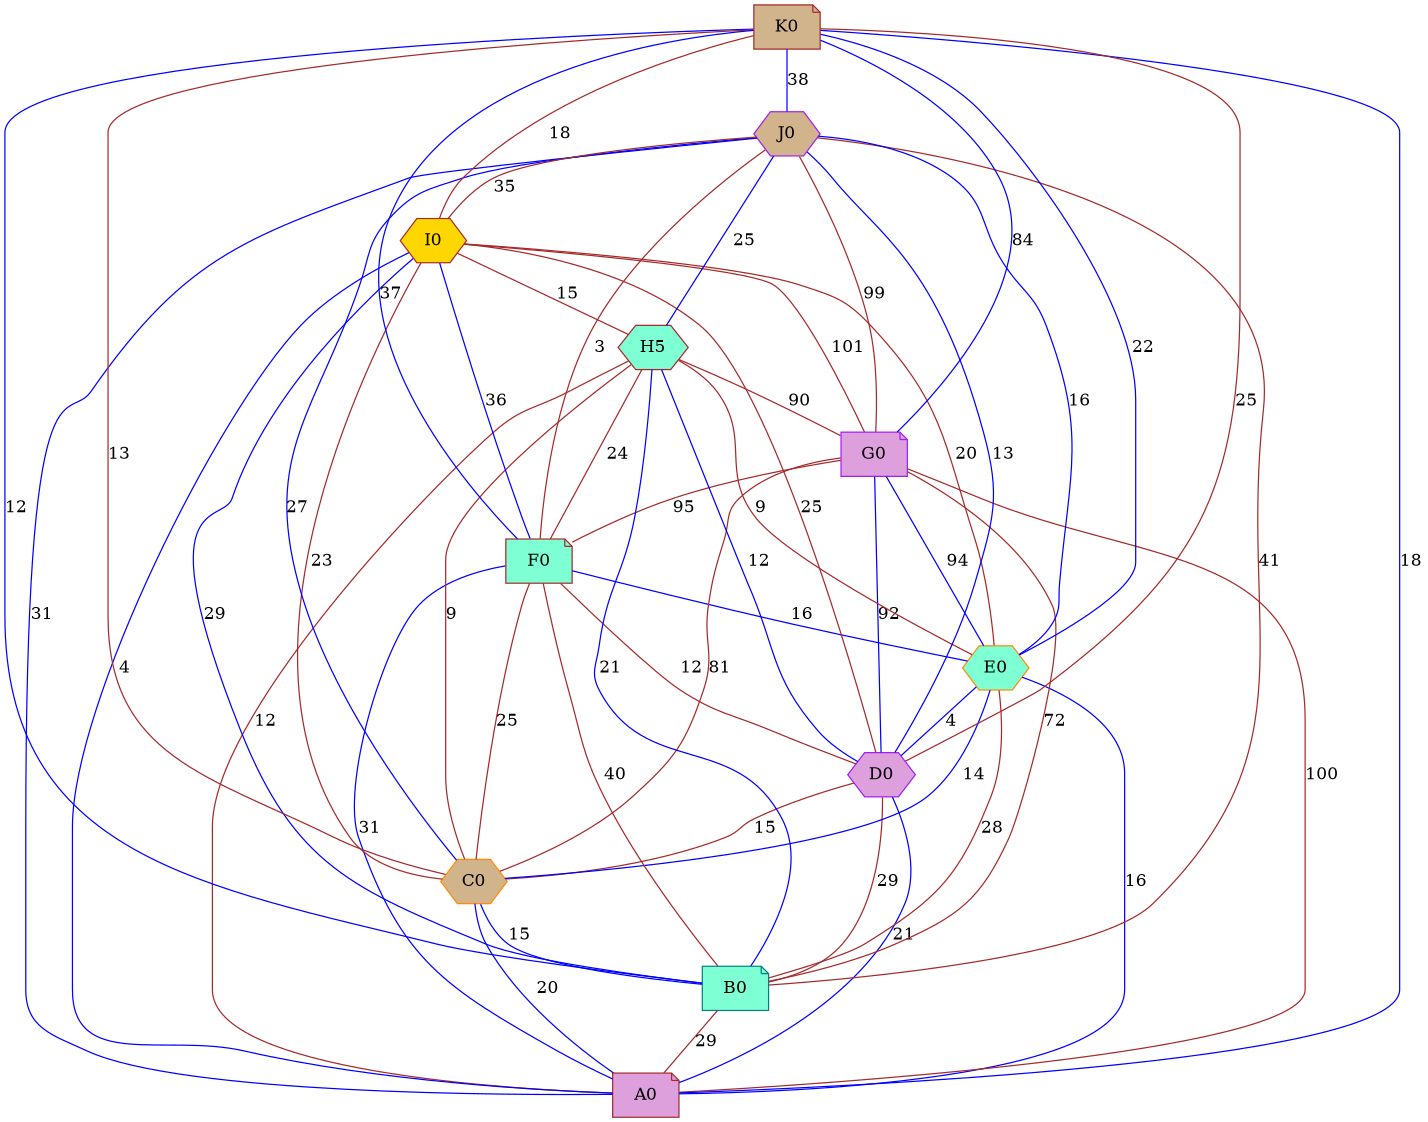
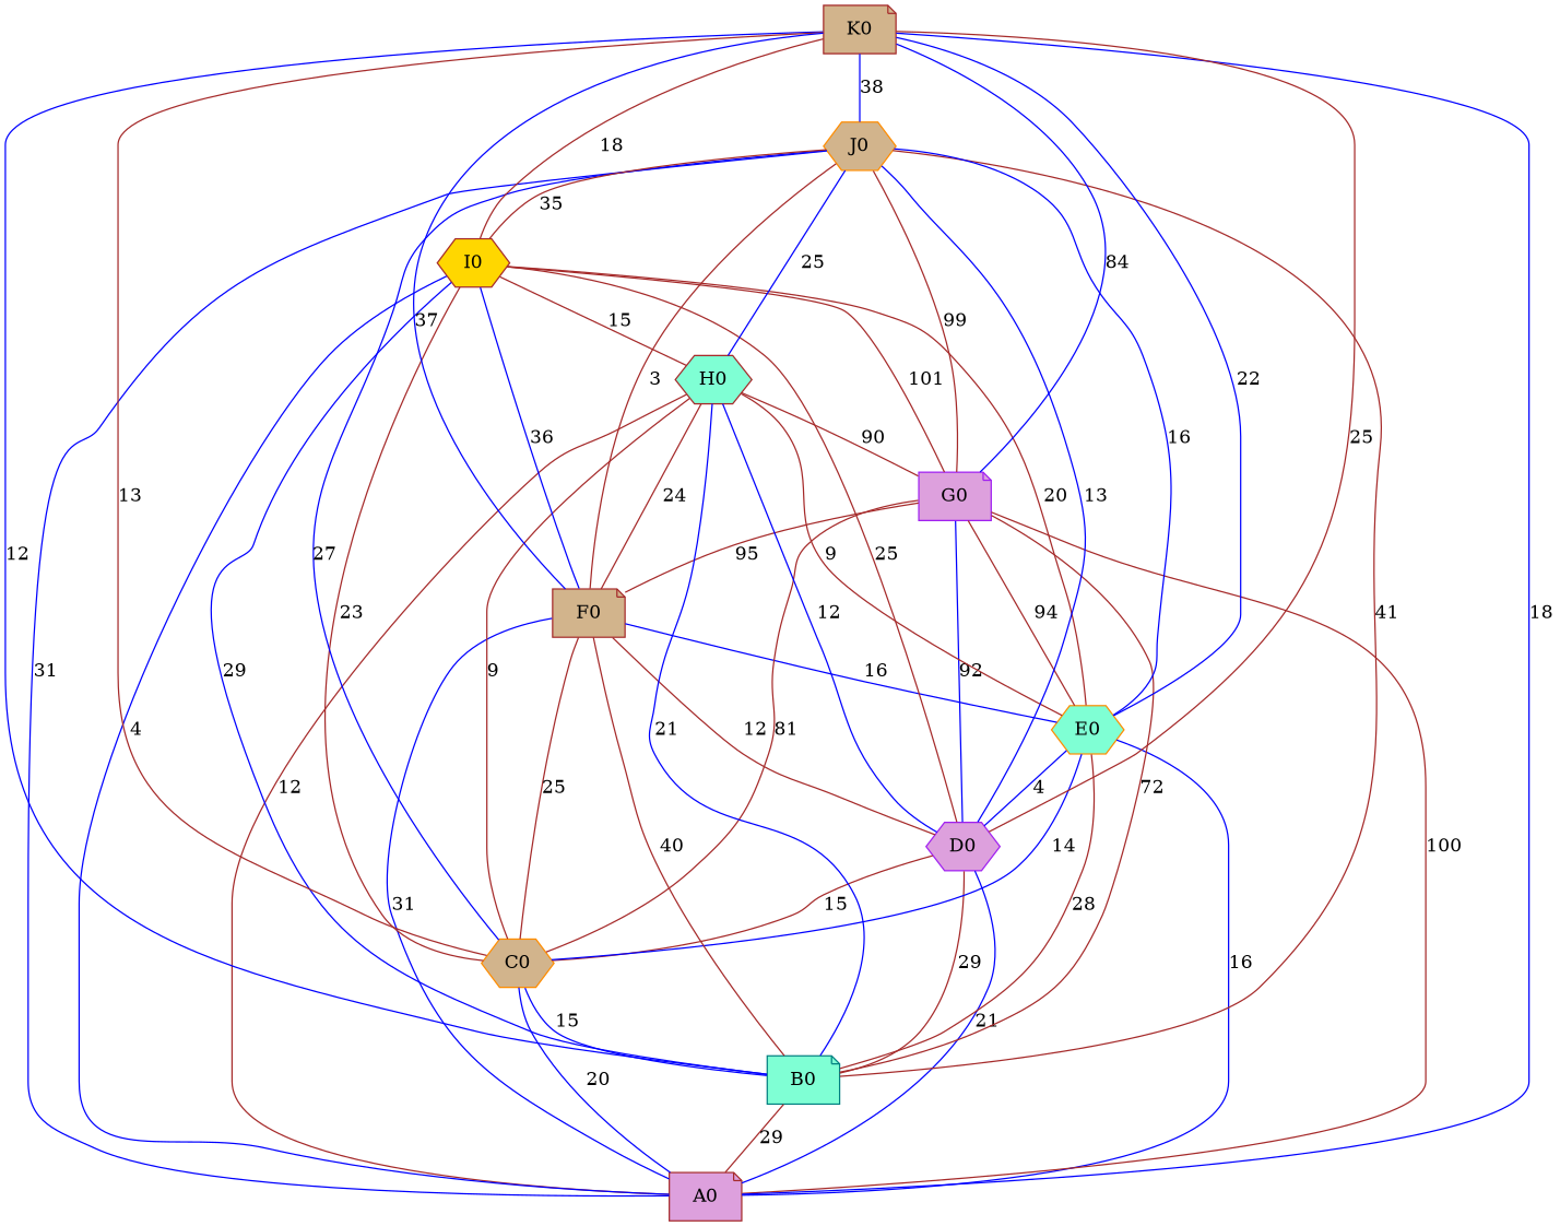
  graph {
    node [color=brown fillcolor=tan shape=hexagon style=filled]
    edge [color=brown]
    B0 [color=teal fillcolor=aquamarine shape=note]
    A0 [fillcolor=plum shape=note]
    C0 [color=darkorange]
    D0 [color=purple fillcolor=plum]
    E0 [color=darkorange fillcolor=aquamarine]
-   F0 [fillcolor=aquamarine shape=note]
+   F0 [shape=note]
    G0 [color=purple fillcolor=plum shape=note]
-   H0 [fillcolor=aquamarine label=H5]
+   H0 [fillcolor=aquamarine]
    I0 [fillcolor=gold]
-   J0 [color=purple]
+   J0 [color=darkorange]
    K0 [shape=note]
    B0 -- A0 [label=29]
    C0 -- B0 [color=blue label=15]
    C0 -- A0 [color=blue label=20]
    D0 -- B0 [label=29]
    D0 -- A0 [color=blue label=21]
    D0 -- C0 [label=15]
    E0 -- B0 [label=28]
    E0 -- A0 [color=blue label=16]
    E0 -- C0 [color=blue label=14]
    E0 -- D0 [color=blue label=4]
    F0 -- B0 [label=40]
    F0 -- A0 [color=blue label=31]
    F0 -- C0 [label=25]
    F0 -- D0 [label=12]
    F0 -- E0 [color=blue label=16]
    G0 -- B0 [label=72]
    G0 -- A0 [label=100]
    G0 -- C0 [label=81]
    G0 -- D0 [color=blue label=92]
-   G0 -- E0 [color=blue label=94]
+   G0 -- E0 [label=94]
    G0 -- F0 [label=95]
    H0 -- B0 [color=blue label=21]
    H0 -- A0 [label=12]
    H0 -- C0 [label=9]
    H0 -- D0 [color=blue label=12]
    H0 -- E0 [label=9]
    H0 -- F0 [label=24]
    H0 -- G0 [label=90]
    I0 -- B0 [color=blue label=29]
    I0 -- A0 [color=blue label=4]
    I0 -- C0 [label=23]
    I0 -- D0 [label=25]
    I0 -- E0 [label=20]
    I0 -- F0 [color=blue label=36]
    I0 -- G0 [label=101]
    I0 -- H0 [label=15]
    J0 -- B0 [label=41]
    J0 -- A0 [color=blue label=31]
    J0 -- C0 [color=blue label=27]
    J0 -- D0 [color=blue label=13]
    J0 -- E0 [color=blue label=16]
    J0 -- F0 [label=3]
    J0 -- G0 [label=99]
    J0 -- H0 [color=blue label=25]
    J0 -- I0 [label=35]
    K0 -- B0 [color=blue label=12]
    K0 -- A0 [color=blue label=18]
    K0 -- C0 [label=13]
    K0 -- D0 [label=25]
    K0 -- E0 [color=blue label=22]
    K0 -- F0 [color=blue label=37]
    K0 -- G0 [color=blue label=84]
    K0 -- I0 [label=18]
    K0 -- J0 [color=blue label=38]
  }
